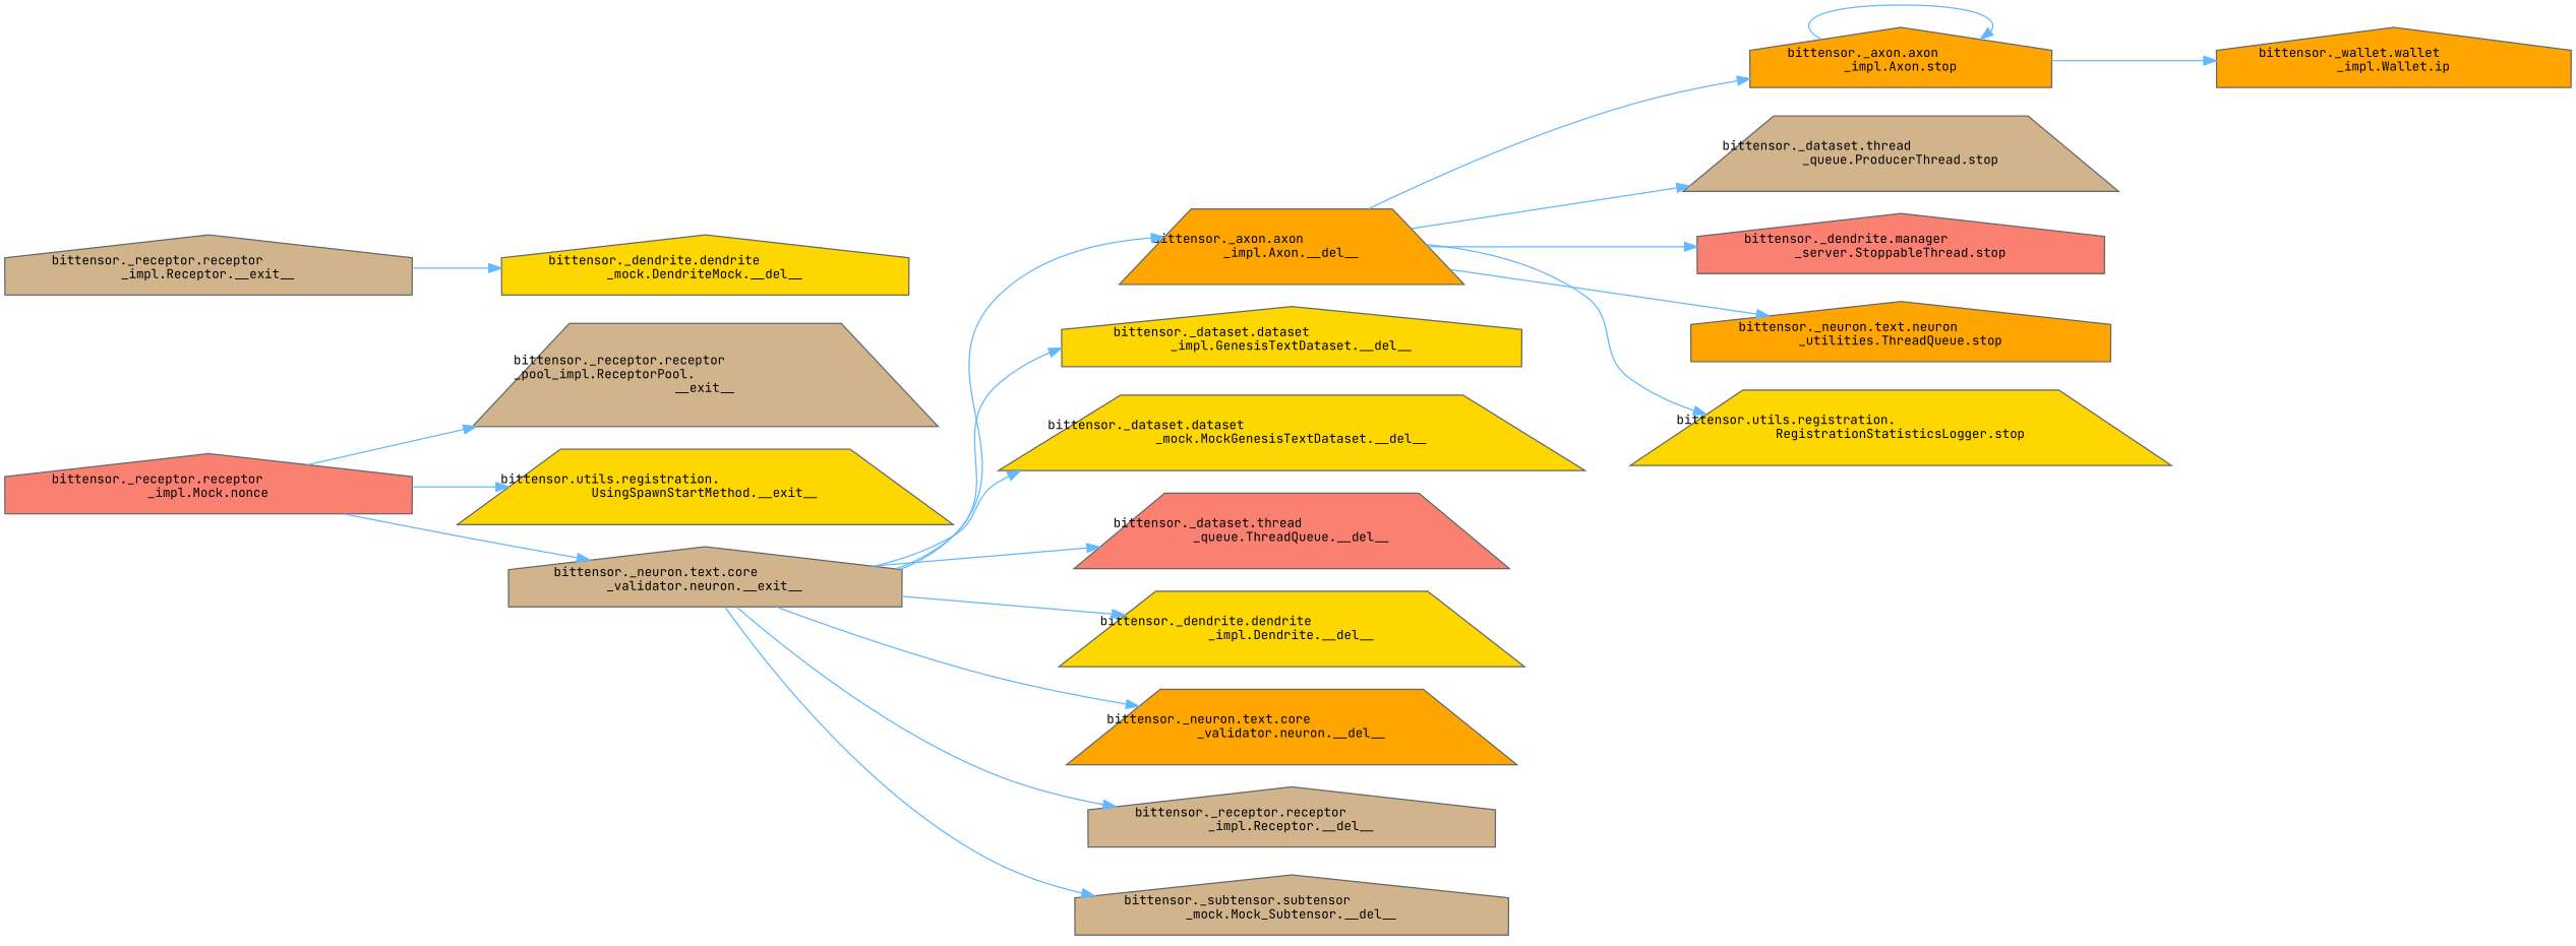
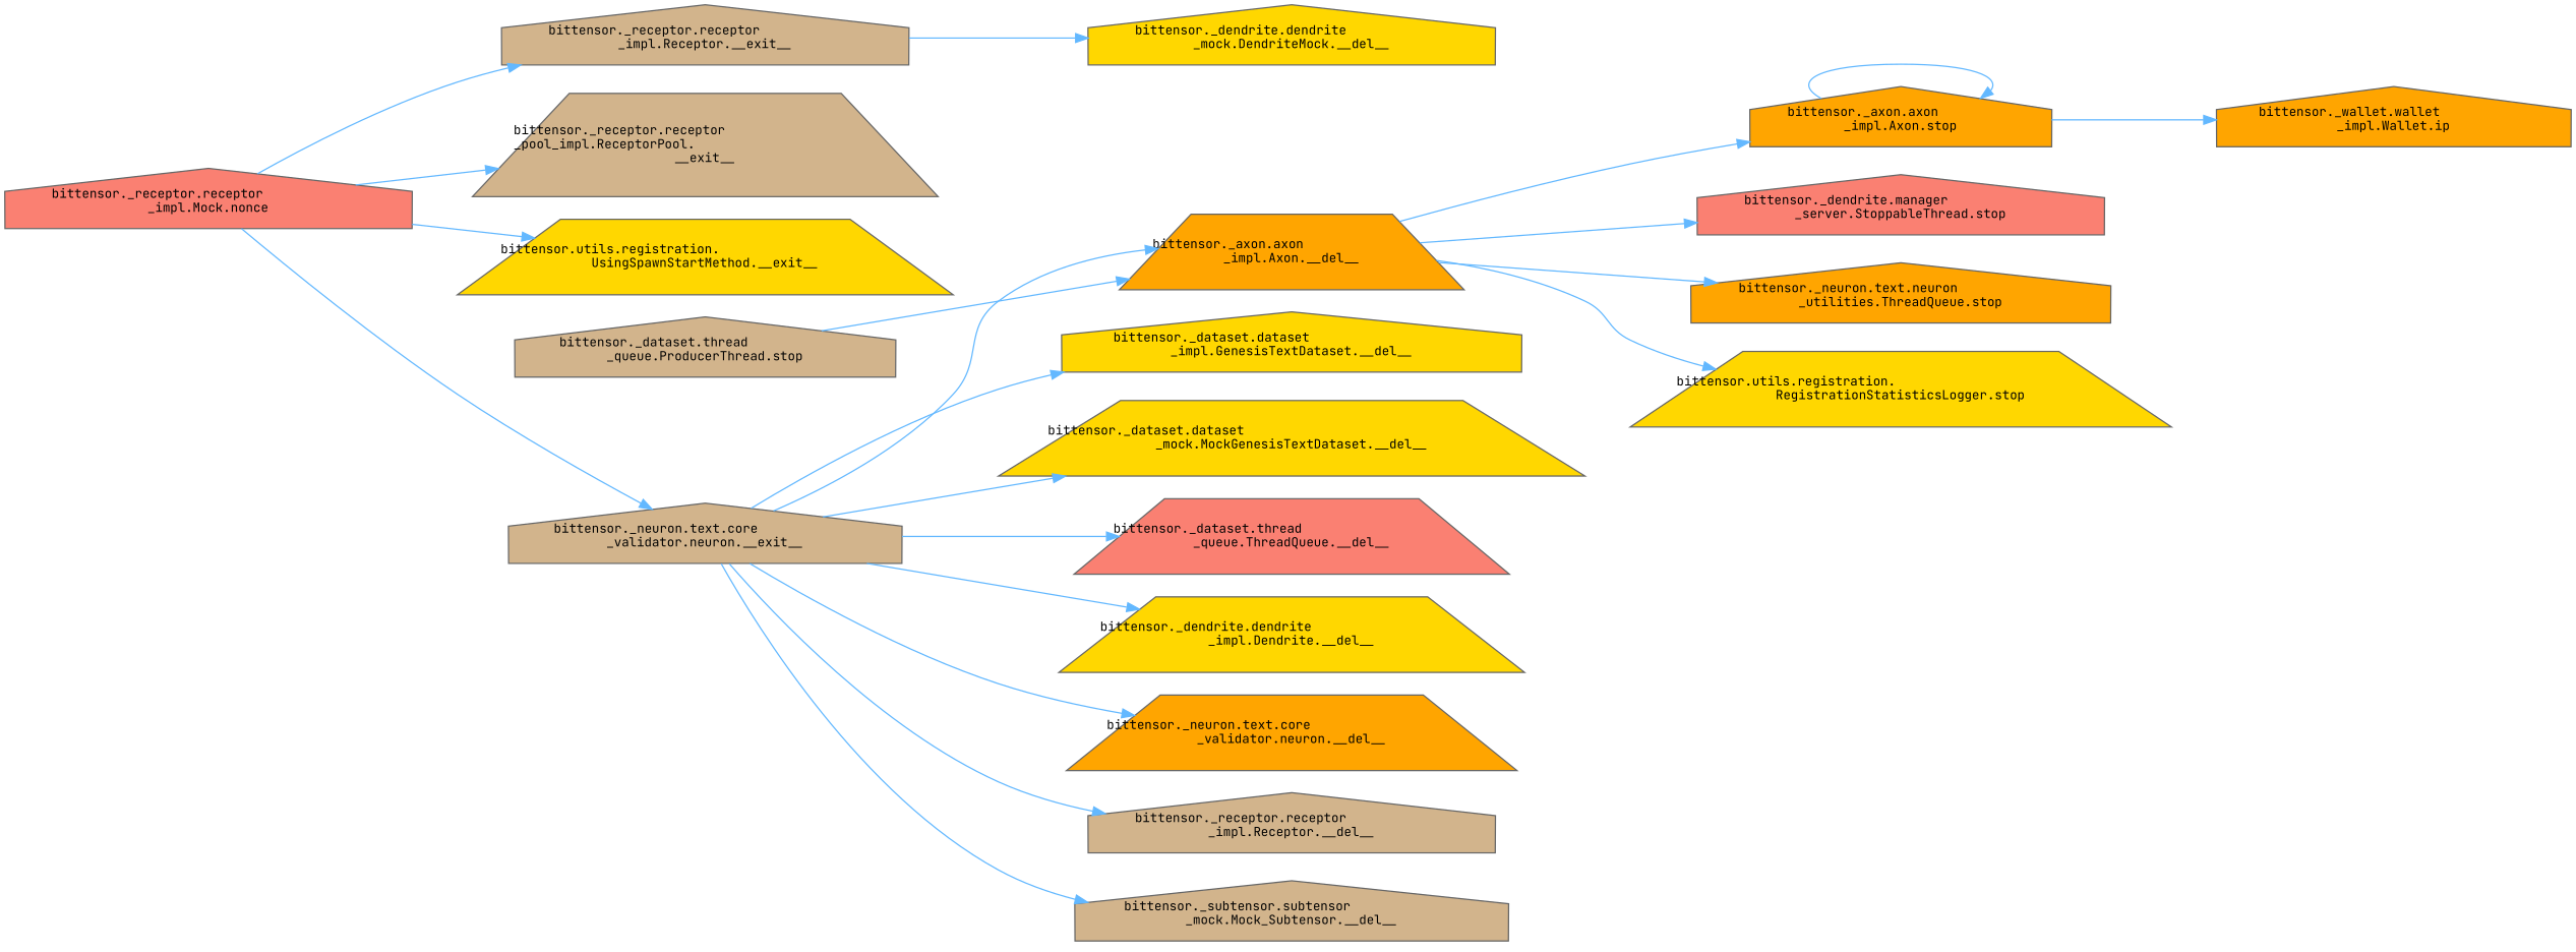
  digraph {
    fontname="JetBrains Mono"
    rankdir=LR
    node [color=grey40 fillcolor=tan fontname="JetBrains Mono" fontsize=10 shape=house style=filled]
    edge [color=steelblue1 fontname="JetBrains Mono" fontsize=10 labelfontname=Helvetica labelfontsize=10 style=solid]
    n1 [color=gray40 fillcolor=salmon fontcolor=black height=0.2 label="bittensor._receptor.receptor\l_impl.Mock.nonce" width=0.4]
    n2 [height=0.2 label="bittensor._receptor.receptor\l_impl.Receptor.__exit__" width=0.4]
    n3 [height=0.2 label="bittensor._receptor.receptor\l_pool_impl.ReceptorPool.\l__exit__" shape=trapezium width=0.4]
    n4 [fillcolor=gold height=0.2 label="bittensor.utils.registration.\lUsingSpawnStartMethod.__exit__" shape=trapezium width=0.4]
    n5 [height=0.2 label="bittensor._neuron.text.core\l_validator.neuron.__exit__" width=0.4]
    n6 [fillcolor=gold height=0.2 label="bittensor._dendrite.dendrite\l_mock.DendriteMock.__del__" width=0.4]
    n7 [fillcolor=orange height=0.2 label="bittensor._axon.axon\l_impl.Axon.__del__" shape=trapezium width=0.4]
    n8 [fillcolor=gold height=0.2 label="bittensor._dataset.dataset\l_impl.GenesisTextDataset.__del__" width=0.4]
    n9 [fillcolor=gold height=0.2 label="bittensor._dataset.dataset\l_mock.MockGenesisTextDataset.__del__" shape=trapezium width=0.4]
    n10 [fillcolor=salmon height=0.2 label="bittensor._dataset.thread\l_queue.ThreadQueue.__del__" shape=trapezium width=0.4]
    n11 [fillcolor=gold height=0.2 label="bittensor._dendrite.dendrite\l_impl.Dendrite.__del__" shape=trapezium width=0.4]
    n12 [fillcolor=orange height=0.2 label="bittensor._neuron.text.core\l_validator.neuron.__del__" shape=trapezium width=0.4]
    n13 [height=0.2 label="bittensor._receptor.receptor\l_impl.Receptor.__del__" width=0.4]
    n14 [height=0.2 label="bittensor._subtensor.subtensor\l_mock.Mock_Subtensor.__del__" width=0.4]
    n15 [fillcolor=orange height=0.2 label="bittensor._axon.axon\l_impl.Axon.stop" width=0.4]
-   n16 [height=0.2 label="bittensor._dataset.thread\l_queue.ProducerThread.stop" shape=trapezium width=0.4]
+   n16 [height=0.2 label="bittensor._dataset.thread\l_queue.ProducerThread.stop" width=0.4]
    n17 [fillcolor=salmon height=0.2 label="bittensor._dendrite.manager\l_server.StoppableThread.stop" width=0.4]
    n18 [fillcolor=orange height=0.2 label="bittensor._neuron.text.neuron\l_utilities.ThreadQueue.stop" width=0.4]
    n19 [fillcolor=gold height=0.2 label="bittensor.utils.registration.\lRegistrationStatisticsLogger.stop" shape=trapezium width=0.4]
    n20 [fillcolor=orange height=0.2 label="bittensor._wallet.wallet\l_impl.Wallet.ip" width=0.4]
+   n1 -> n2
    n1 -> n3
    n1 -> n4
    n1 -> n5
    n2 -> n6
    n5 -> n7
    n5 -> n8
    n5 -> n9
    n5 -> n10
    n5 -> n11
    n5 -> n12
    n5 -> n13
    n5 -> n14
    n7 -> n15
-   n7 -> n16
+   n16 -> n7
    n7 -> n17
    n7 -> n18
    n7 -> n19
    n15 -> n15
    n15 -> n20
  }
